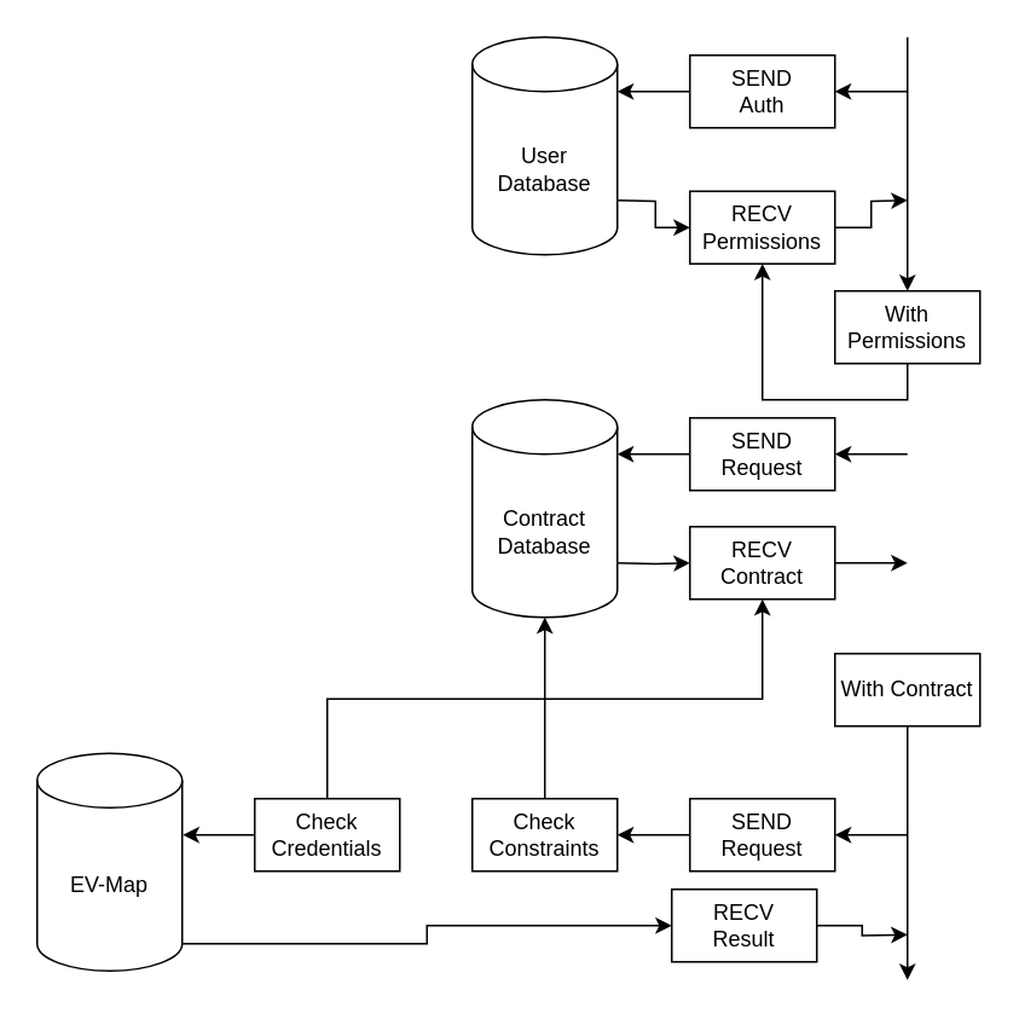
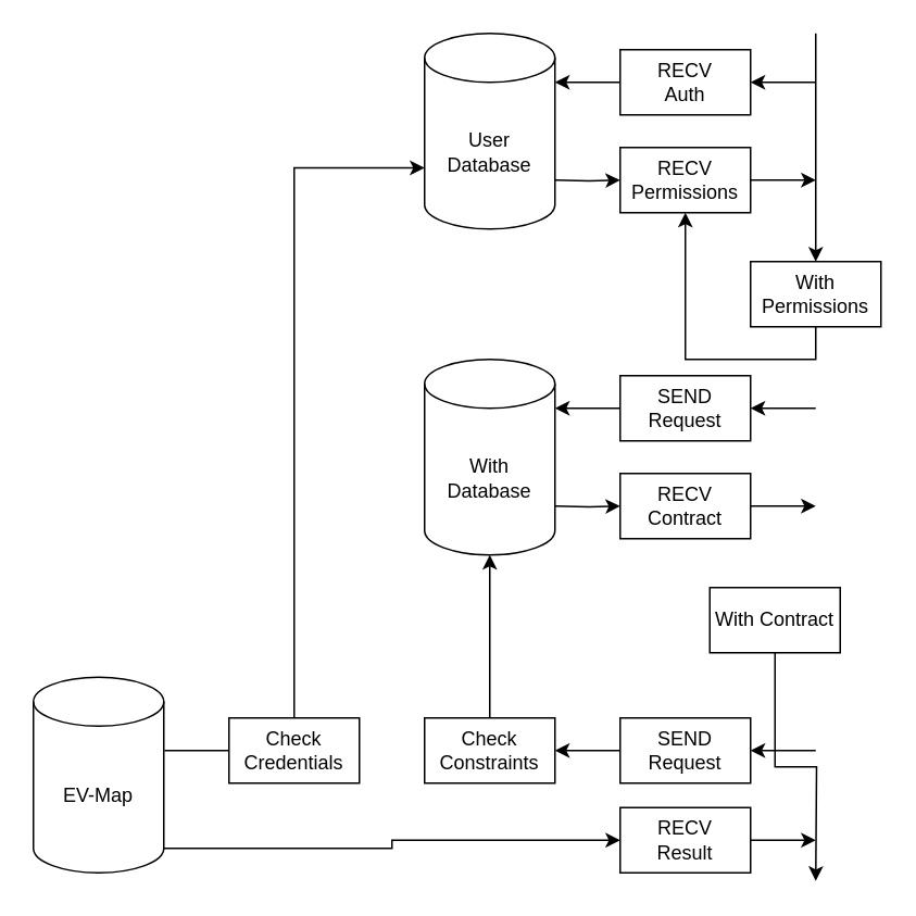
  <mxCell id="0" />
  <mxCell id="1" parent="0" />
  <mxCell id="2" style="edgeStyle=orthogonalEdgeStyle;rounded=0;orthogonalLoop=1;jettySize=auto;html=1;exitX=1;exitY=0.75;exitDx=0;exitDy=0;entryX=0;entryY=0.5;entryDx=0;entryDy=0;" edge="1" parent="1" target="4"><mxGeometry relative="1" as="geometry"><mxPoint x="340" y="110" as="sourcePoint" /></mxGeometry></mxCell>
  <mxCell id="3" style="edgeStyle=orthogonalEdgeStyle;rounded=0;orthogonalLoop=1;jettySize=auto;html=1;exitX=1;exitY=0.5;exitDx=0;exitDy=0;" edge="1" parent="1" source="4"><mxGeometry relative="1" as="geometry"><mxPoint x="500" y="110" as="targetPoint" /></mxGeometry></mxCell>
- <mxCell id="4" value="RECV&lt;br&gt;Permissions" style="rounded=0;whiteSpace=wrap;html=1;" vertex="1" parent="1"><mxGeometry x="380" y="105" width="80" height="40" as="geometry" /></mxCell>
+ <mxCell id="4" value="RECV&lt;br&gt;Permissions" style="rounded=0;whiteSpace=wrap;html=1;" vertex="1" parent="1"><mxGeometry x="380" y="90" width="80" height="40" as="geometry" /></mxCell>
  <mxCell id="5" style="edgeStyle=orthogonalEdgeStyle;rounded=0;orthogonalLoop=1;jettySize=auto;html=1;entryX=1;entryY=0.25;entryDx=0;entryDy=0;" edge="1" parent="1" source="6"><mxGeometry relative="1" as="geometry"><mxPoint x="340" y="50" as="targetPoint" /></mxGeometry></mxCell>
- <mxCell id="6" value="SEND&lt;br&gt;Auth" style="rounded=0;whiteSpace=wrap;html=1;" vertex="1" parent="1"><mxGeometry x="380" y="30" width="80" height="40" as="geometry" /></mxCell>
+ <mxCell id="6" value="RECV&lt;br&gt;Auth" style="rounded=0;whiteSpace=wrap;html=1;" vertex="1" parent="1"><mxGeometry x="380" y="30" width="80" height="40" as="geometry" /></mxCell>
  <mxCell id="7" value="" style="endArrow=classic;html=1;rounded=0;entryX=0.5;entryY=0;entryDx=0;entryDy=0;" edge="1" parent="1" target="18"><mxGeometry width="50" height="50" relative="1" as="geometry"><mxPoint x="500" y="20" as="sourcePoint" /><mxPoint x="500" y="140" as="targetPoint" /></mxGeometry></mxCell>
  <mxCell id="8" value="" style="endArrow=classic;html=1;rounded=0;entryX=1;entryY=0.5;entryDx=0;entryDy=0;" edge="1" parent="1" target="6"><mxGeometry width="50" height="50" relative="1" as="geometry"><mxPoint x="500" y="50" as="sourcePoint" /><mxPoint x="520" y="50" as="targetPoint" /></mxGeometry></mxCell>
  <mxCell id="9" value="User&lt;br&gt;Database" style="shape=cylinder3;whiteSpace=wrap;html=1;boundedLbl=1;backgroundOutline=1;size=15;" vertex="1" parent="1"><mxGeometry x="260" y="20" width="80" height="120" as="geometry" /></mxCell>
  <mxCell id="10" style="edgeStyle=orthogonalEdgeStyle;rounded=0;orthogonalLoop=1;jettySize=auto;html=1;exitX=1;exitY=0.75;exitDx=0;exitDy=0;entryX=0;entryY=0.5;entryDx=0;entryDy=0;" edge="1" parent="1" target="12"><mxGeometry relative="1" as="geometry"><mxPoint x="340" y="310" as="sourcePoint" /></mxGeometry></mxCell>
  <mxCell id="11" style="edgeStyle=orthogonalEdgeStyle;rounded=0;orthogonalLoop=1;jettySize=auto;html=1;exitX=1;exitY=0.5;exitDx=0;exitDy=0;" edge="1" parent="1" source="12"><mxGeometry relative="1" as="geometry"><mxPoint x="500" y="310" as="targetPoint" /></mxGeometry></mxCell>
  <mxCell id="12" value="RECV&lt;br&gt;Contract" style="rounded=0;whiteSpace=wrap;html=1;" vertex="1" parent="1"><mxGeometry x="380" y="290" width="80" height="40" as="geometry" /></mxCell>
  <mxCell id="13" style="edgeStyle=orthogonalEdgeStyle;rounded=0;orthogonalLoop=1;jettySize=auto;html=1;entryX=1;entryY=0.25;entryDx=0;entryDy=0;" edge="1" parent="1" source="14"><mxGeometry relative="1" as="geometry"><mxPoint x="340" y="250" as="targetPoint" /></mxGeometry></mxCell>
  <mxCell id="14" value="SEND&lt;br&gt;Request" style="rounded=0;whiteSpace=wrap;html=1;" vertex="1" parent="1"><mxGeometry x="380" y="230" width="80" height="40" as="geometry" /></mxCell>
- <mxCell id="15" value="Contract&lt;br&gt;Database" style="shape=cylinder3;whiteSpace=wrap;html=1;boundedLbl=1;backgroundOutline=1;size=15;" vertex="1" parent="1"><mxGeometry x="260" y="220" width="80" height="120" as="geometry" /></mxCell>
+ <mxCell id="15" value="With&lt;br&gt;Database" style="shape=cylinder3;whiteSpace=wrap;html=1;boundedLbl=1;backgroundOutline=1;size=15;" vertex="1" parent="1"><mxGeometry x="260" y="220" width="80" height="120" as="geometry" /></mxCell>
  <mxCell id="16" value="" style="endArrow=classic;html=1;rounded=0;entryX=1;entryY=0.5;entryDx=0;entryDy=0;" edge="1" parent="1" target="14"><mxGeometry width="50" height="50" relative="1" as="geometry"><mxPoint x="500" y="250" as="sourcePoint" /><mxPoint x="470" y="100" as="targetPoint" /><Array as="points" /></mxGeometry></mxCell>
  <mxCell id="17" style="edgeStyle=orthogonalEdgeStyle;rounded=0;orthogonalLoop=1;jettySize=auto;html=1;exitX=0.5;exitY=1;exitDx=0;exitDy=0;" edge="1" parent="1" source="18" target="4"><mxGeometry relative="1" as="geometry"><mxPoint x="500" y="340" as="targetPoint" /></mxGeometry></mxCell>
  <mxCell id="18" value="With Permissions" style="rounded=0;whiteSpace=wrap;html=1;" vertex="1" parent="1"><mxGeometry x="460" y="160" width="80" height="40" as="geometry" /></mxCell>
  <mxCell id="19" style="edgeStyle=orthogonalEdgeStyle;rounded=0;orthogonalLoop=1;jettySize=auto;html=1;entryX=0;entryY=0.5;entryDx=0;entryDy=0;exitX=1;exitY=1;exitDx=0;exitDy=-15;exitPerimeter=0;" edge="1" parent="1" target="21" source="24"><mxGeometry relative="1" as="geometry"><mxPoint x="110" y="515" as="sourcePoint" /></mxGeometry></mxCell>
  <mxCell id="20" style="edgeStyle=orthogonalEdgeStyle;rounded=0;orthogonalLoop=1;jettySize=auto;html=1;exitX=1;exitY=0.5;exitDx=0;exitDy=0;" edge="1" parent="1" source="21"><mxGeometry relative="1" as="geometry"><mxPoint x="500" y="515" as="targetPoint" /></mxGeometry></mxCell>
- <mxCell id="21" value="RECV&lt;br&gt;Result" style="rounded=0;whiteSpace=wrap;html=1;" vertex="1" parent="1"><mxGeometry x="370" y="490" width="80" height="40" as="geometry" /></mxCell>
+ <mxCell id="21" value="RECV&lt;br&gt;Result" style="rounded=0;whiteSpace=wrap;html=1;" vertex="1" parent="1"><mxGeometry x="380" y="495" width="80" height="40" as="geometry" /></mxCell>
  <mxCell id="22" style="edgeStyle=orthogonalEdgeStyle;rounded=0;orthogonalLoop=1;jettySize=auto;html=1;" edge="1" parent="1" source="23"><mxGeometry relative="1" as="geometry"><mxPoint x="340" y="460" as="targetPoint" /></mxGeometry></mxCell>
  <mxCell id="23" value="SEND&lt;br&gt;Request" style="rounded=0;whiteSpace=wrap;html=1;" vertex="1" parent="1"><mxGeometry x="380" y="440" width="80" height="40" as="geometry" /></mxCell>
  <mxCell id="24" value="EV-Map" style="shape=cylinder3;whiteSpace=wrap;html=1;boundedLbl=1;backgroundOutline=1;size=15;" vertex="1" parent="1"><mxGeometry x="20" y="415" width="80" height="120" as="geometry" /></mxCell>
  <mxCell id="25" value="" style="endArrow=classic;html=1;rounded=0;entryX=1;entryY=0.5;entryDx=0;entryDy=0;" edge="1" parent="1" target="23"><mxGeometry width="50" height="50" relative="1" as="geometry"><mxPoint x="500" y="460" as="sourcePoint" /><mxPoint x="470" y="305" as="targetPoint" /><Array as="points" /></mxGeometry></mxCell>
  <mxCell id="26" style="edgeStyle=orthogonalEdgeStyle;rounded=0;orthogonalLoop=1;jettySize=auto;html=1;exitX=0.5;exitY=1;exitDx=0;exitDy=0;" edge="1" parent="1" source="27"><mxGeometry relative="1" as="geometry"><mxPoint x="500" y="540" as="targetPoint" /></mxGeometry></mxCell>
- <mxCell id="27" value="With Contract" style="rounded=0;whiteSpace=wrap;html=1;" vertex="1" parent="1"><mxGeometry x="460" y="360" width="80" height="40" as="geometry" /></mxCell>
+ <mxCell id="27" value="With Contract" style="rounded=0;whiteSpace=wrap;html=1;" vertex="1" parent="1"><mxGeometry x="435" y="360" width="80" height="40" as="geometry" /></mxCell>
  <mxCell id="28" style="edgeStyle=orthogonalEdgeStyle;rounded=0;orthogonalLoop=1;jettySize=auto;html=1;exitX=0.5;exitY=0;exitDx=0;exitDy=0;" edge="1" parent="1" source="29" target="15"><mxGeometry relative="1" as="geometry" /></mxCell>
  <mxCell id="29" value="Check&lt;br&gt;Constraints" style="rounded=0;whiteSpace=wrap;html=1;" vertex="1" parent="1"><mxGeometry x="260" y="440" width="80" height="40" as="geometry" /></mxCell>
- <mxCell id="30" style="edgeStyle=orthogonalEdgeStyle;rounded=0;orthogonalLoop=1;jettySize=auto;html=1;exitX=0.5;exitY=0;exitDx=0;exitDy=0;" edge="1" parent="1" source="32" target="12"><mxGeometry relative="1" as="geometry" /></mxCell>
- <mxCell id="31" style="edgeStyle=orthogonalEdgeStyle;rounded=0;orthogonalLoop=1;jettySize=auto;html=1;exitX=0;exitY=0.5;exitDx=0;exitDy=0;entryX=1.005;entryY=0.375;entryDx=0;entryDy=0;entryPerimeter=0;" edge="1" parent="1" source="32" target="24"><mxGeometry relative="1" as="geometry" /></mxCell>
+ <mxCell id="30" style="edgeStyle=orthogonalEdgeStyle;rounded=0;orthogonalLoop=1;jettySize=auto;html=1;exitX=0.5;exitY=0;exitDx=0;exitDy=0;entryX=0;entryY=0;entryDx=0;entryDy=82.5;entryPerimeter=0;" edge="1" parent="1" source="32" target="9"><mxGeometry relative="1" as="geometry" /></mxCell>
+ <mxCell id="31" style="edgeStyle=orthogonalEdgeStyle;rounded=0;orthogonalLoop=1;jettySize=auto;html=1;exitX=0;exitY=0.5;exitDx=0;exitDy=0;entryX=1.005;entryY=0.375;entryDx=0;entryDy=0;entryPerimeter=0;endArrow=none;" edge="1" parent="1" source="32" target="24"><mxGeometry relative="1" as="geometry" /></mxCell>
  <mxCell id="32" value="Check&lt;br&gt;Credentials" style="rounded=0;whiteSpace=wrap;html=1;" vertex="1" parent="1"><mxGeometry x="140" y="440" width="80" height="40" as="geometry" /></mxCell>
